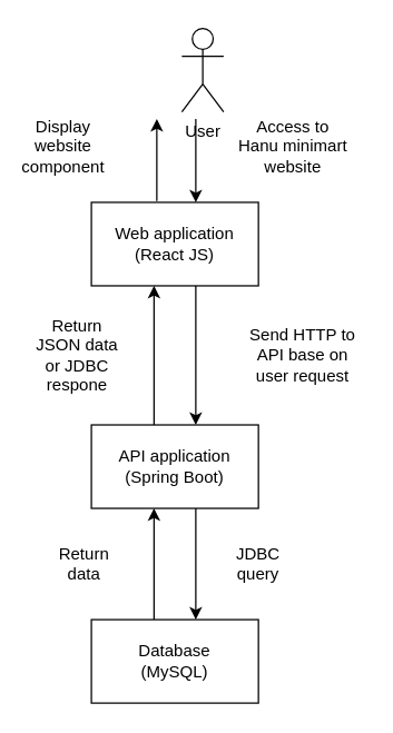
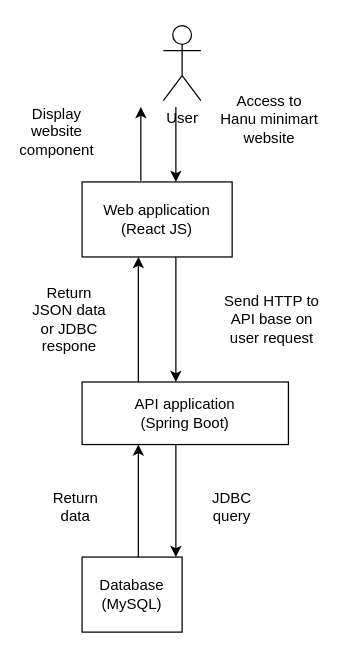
  <mxCell id="0" />
  <mxCell id="1" parent="0" />
  <mxCell id="2" value="" style="edgeStyle=orthogonalEdgeStyle;rounded=0;orthogonalLoop=1;jettySize=auto;html=1;" edge="1" parent="1" target="5"><mxGeometry relative="1" as="geometry"><mxPoint x="140" y="85" as="sourcePoint" /><Array as="points"><mxPoint x="140" y="85" /></Array></mxGeometry></mxCell>
  <mxCell id="3" value="User" style="shape=umlActor;verticalLabelPosition=bottom;verticalAlign=top;html=1;outlineConnect=0;" vertex="1" parent="1"><mxGeometry x="130" y="20" width="30" height="60" as="geometry" /></mxCell>
  <mxCell id="4" value="" style="edgeStyle=orthogonalEdgeStyle;rounded=0;orthogonalLoop=1;jettySize=auto;html=1;" edge="1" parent="1" source="5" target="11"><mxGeometry relative="1" as="geometry"><Array as="points"><mxPoint x="140" y="225" /><mxPoint x="140" y="225" /></Array></mxGeometry></mxCell>
  <mxCell id="5" value="&lt;div&gt;Web application&lt;/div&gt;&lt;div&gt;(React JS)&lt;br&gt;&lt;/div&gt;" style="rounded=0;whiteSpace=wrap;html=1;" vertex="1" parent="1"><mxGeometry x="65" y="145" width="120" height="60" as="geometry" /></mxCell>
- <mxCell id="6" value="&lt;div&gt;Access to&lt;/div&gt;&lt;div&gt;Hanu minimart website&lt;br&gt;&lt;/div&gt;" style="text;html=1;strokeColor=none;fillColor=none;align=center;verticalAlign=middle;whiteSpace=wrap;rounded=0;" vertex="1" parent="1"><mxGeometry x="165" y="95" width="90" height="20" as="geometry" /></mxCell>
+ <mxCell id="6" value="&lt;div&gt;Access to&lt;/div&gt;&lt;div&gt;Hanu minimart website&lt;br&gt;&lt;/div&gt;" style="text;html=1;strokeColor=none;fillColor=none;align=center;verticalAlign=middle;whiteSpace=wrap;rounded=0;" vertex="1" parent="1"><mxGeometry x="170" y="85" width="90" height="20" as="geometry" /></mxCell>
  <mxCell id="7" value="" style="endArrow=classic;html=1;" edge="1" parent="1"><mxGeometry width="50" height="50" relative="1" as="geometry"><mxPoint x="112" y="144" as="sourcePoint" /><mxPoint x="112" y="85" as="targetPoint" /></mxGeometry></mxCell>
  <mxCell id="8" value="Display website component" style="text;html=1;strokeColor=none;fillColor=none;align=center;verticalAlign=middle;whiteSpace=wrap;rounded=0;" vertex="1" parent="1"><mxGeometry x="20" y="85" width="50" height="40" as="geometry" /></mxCell>
  <mxCell id="9" value="" style="edgeStyle=orthogonalEdgeStyle;rounded=0;orthogonalLoop=1;jettySize=auto;html=1;" edge="1" parent="1" source="11" target="5"><mxGeometry relative="1" as="geometry"><Array as="points"><mxPoint x="110" y="225" /><mxPoint x="110" y="225" /></Array></mxGeometry></mxCell>
  <mxCell id="10" style="edgeStyle=orthogonalEdgeStyle;rounded=0;orthogonalLoop=1;jettySize=auto;html=1;" edge="1" parent="1" source="11" target="15"><mxGeometry relative="1" as="geometry"><Array as="points"><mxPoint x="140" y="405" /><mxPoint x="140" y="405" /></Array></mxGeometry></mxCell>
- <mxCell id="11" value="&lt;div&gt;API application&lt;/div&gt;&lt;div&gt;(Spring Boot)&lt;br&gt;&lt;/div&gt;" style="rounded=0;whiteSpace=wrap;html=1;" vertex="1" parent="1"><mxGeometry x="65" y="305" width="120" height="60" as="geometry" /></mxCell>
+ <mxCell id="11" value="&lt;div&gt;API application&lt;/div&gt;&lt;div&gt;(Spring Boot)&lt;br&gt;&lt;/div&gt;" style="rounded=0;whiteSpace=wrap;html=1;" vertex="1" parent="1"><mxGeometry x="65" y="305" width="165" height="50" as="geometry" /></mxCell>
  <mxCell id="12" value="Send HTTP to API base on user request" style="text;html=1;strokeColor=none;fillColor=none;align=center;verticalAlign=middle;whiteSpace=wrap;rounded=0;" vertex="1" parent="1"><mxGeometry x="172.5" y="245" width="87.5" height="20" as="geometry" /></mxCell>
  <mxCell id="13" value="Return JSON data or JDBC respone" style="text;html=1;strokeColor=none;fillColor=none;align=center;verticalAlign=middle;whiteSpace=wrap;rounded=0;" vertex="1" parent="1"><mxGeometry x="20" y="245" width="70" height="20" as="geometry" /></mxCell>
  <mxCell id="14" value="" style="edgeStyle=orthogonalEdgeStyle;rounded=0;orthogonalLoop=1;jettySize=auto;html=1;" edge="1" parent="1" source="15" target="11"><mxGeometry relative="1" as="geometry"><Array as="points"><mxPoint x="110" y="415" /><mxPoint x="110" y="415" /></Array></mxGeometry></mxCell>
- <mxCell id="15" value="&lt;div&gt;Database&lt;/div&gt;&lt;div&gt;(MySQL)&lt;br&gt;&lt;/div&gt;" style="rounded=0;whiteSpace=wrap;html=1;" vertex="1" parent="1"><mxGeometry x="65" y="445" width="120" height="60" as="geometry" /></mxCell>
+ <mxCell id="15" value="&lt;div&gt;Database&lt;/div&gt;&lt;div&gt;(MySQL)&lt;br&gt;&lt;/div&gt;" style="rounded=0;whiteSpace=wrap;html=1;" vertex="1" parent="1"><mxGeometry x="65" y="445" width="80" height="60" as="geometry" /></mxCell>
  <mxCell id="16" value="JDBC query" style="text;html=1;strokeColor=none;fillColor=none;align=center;verticalAlign=middle;whiteSpace=wrap;rounded=0;" vertex="1" parent="1"><mxGeometry x="165" y="395" width="40" height="20" as="geometry" /></mxCell>
  <mxCell id="17" value="Return data" style="text;html=1;strokeColor=none;fillColor=none;align=center;verticalAlign=middle;whiteSpace=wrap;rounded=0;" vertex="1" parent="1"><mxGeometry x="30" y="395" width="60" height="20" as="geometry" /></mxCell>
